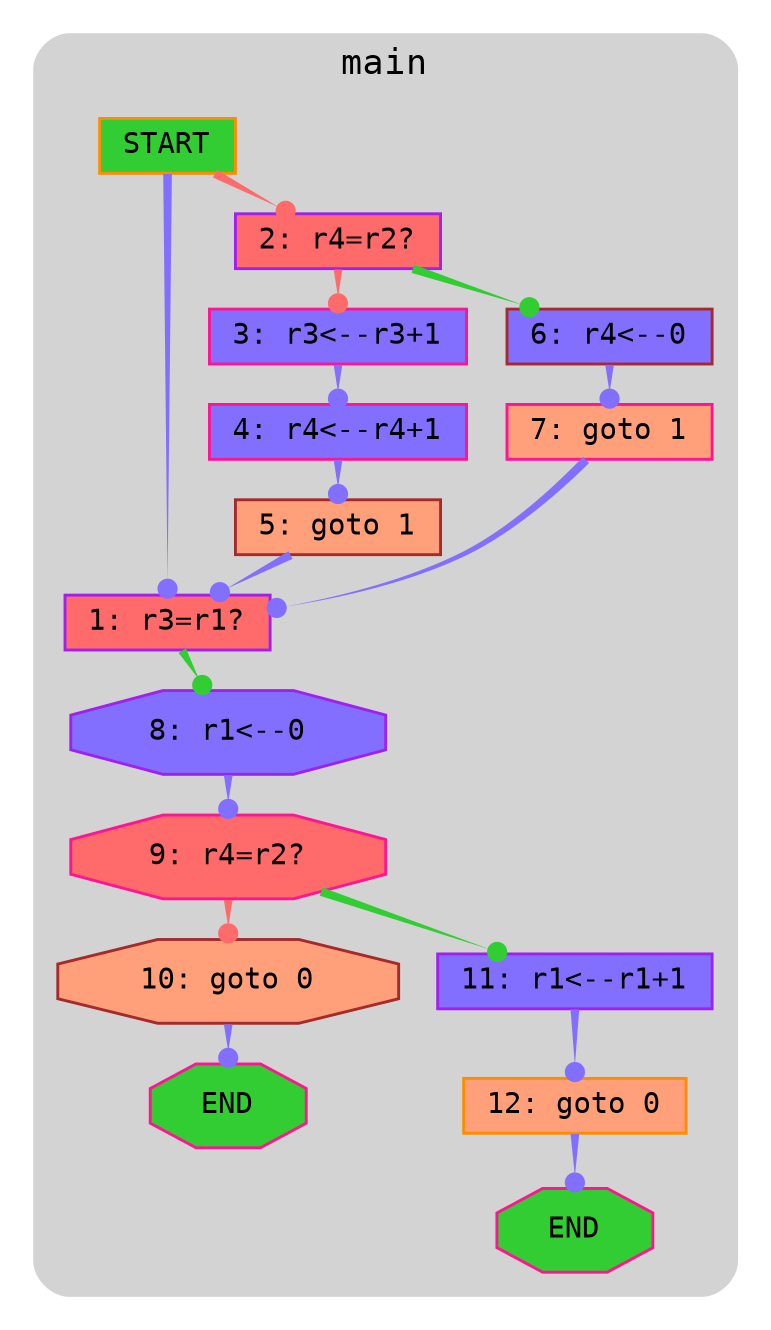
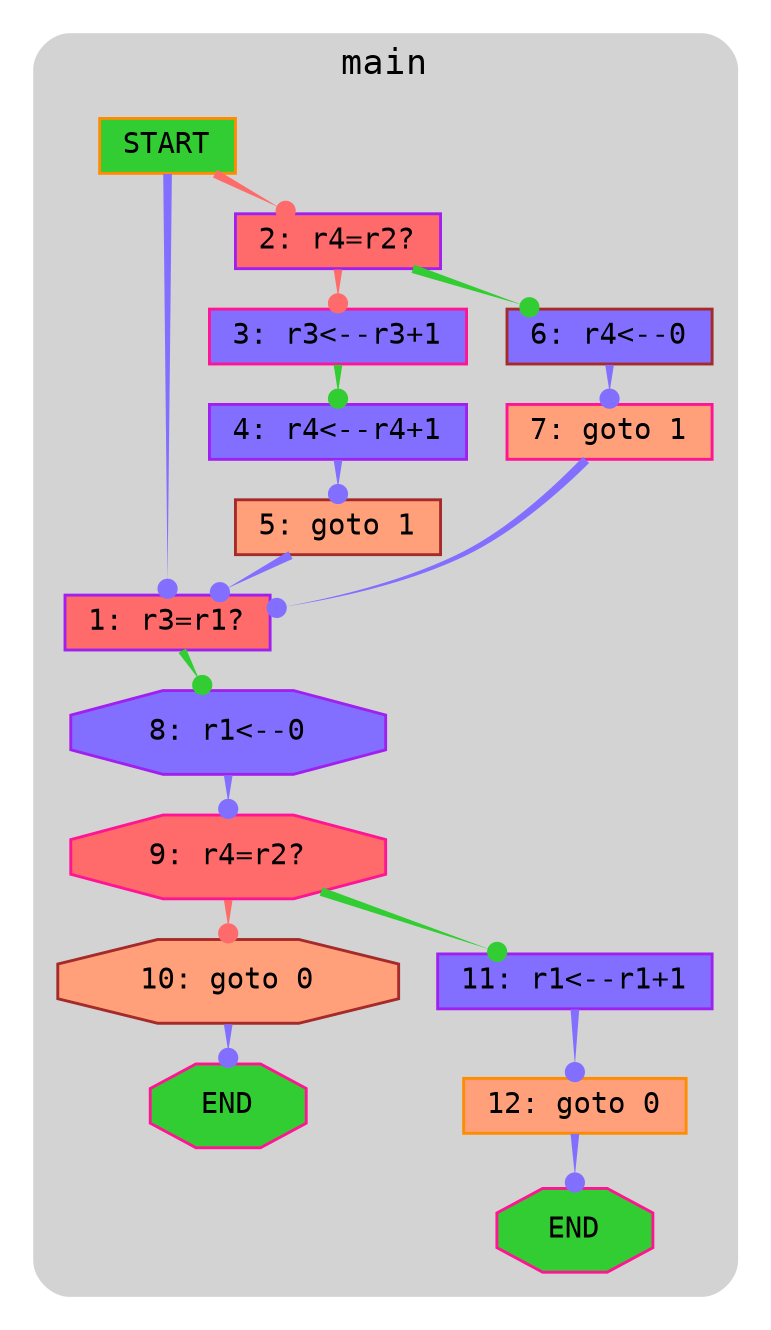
  strict digraph {
    clusterrank=local
    fontname=Monospace
    fontsize=12
    newrank=true
    nodesep=.2
    ranksep=0.2
    remincross=true
    node [color=purple fillcolor=slateblue1 fontname=Monospace fontsize=10 group=g0 shape=box style=filled]
    edge [arrowhead=dot arrowsize=.5 arrowtail=open color=slateblue1 penwidth=3 style=tapered]
    n1 [color=darkorange fillcolor=limegreen height=0.25 label=START width=0.25]
    n2 [fillcolor=indianred1 height=0.25 label="1: r3=r1?" width=0.25]
    n3 [fillcolor=indianred1 group=g1 height=0.25 label="2: r4=r2?" width=0.25]
    n4 [group=g4 height=0.25 label="8: r1<--0" shape=octagon width=0.25]
    n5 [color=deeppink group=g2 height=0.25 label="3: r3<--r3+1" width=0.25]
    n6 [color=brown group=g3 height=0.25 label="6: r4<--0" width=0.25]
    n7 [color=deeppink fillcolor=indianred1 group=g4 height=0.25 label="9: r4=r2?" shape=octagon width=0.25]
-   n8 [color=deeppink group=g2 height=0.25 label="4: r4<--r4+1" width=0.25]
+   n8 [group=g2 height=0.25 label="4: r4<--r4+1" width=0.25]
    n9 [color=deeppink fillcolor=lightsalmon group=g3 height=0.25 label="7: goto 1" width=0.25]
    n10 [color=brown fillcolor=lightsalmon group=g2 height=0.25 label="5: goto 1" width=0.25]
    n11 [color=brown fillcolor=lightsalmon group=g5 height=0.25 label="10: goto 0" shape=octagon width=0.25]
    n12 [group=g6 height=0.25 label="11: r1<--r1+1" width=0.25]
    n13 [color=deeppink fillcolor=limegreen height=0.25 label=END shape=octagon width=0.25]
    n14 [color=darkorange fillcolor=lightsalmon group=g6 height=0.25 label="12: goto 0" width=0.25]
    n15 [color=deeppink fillcolor=limegreen height=0.25 label=END shape=octagon width=0.25]
    subgraph cluster_1 {
      color=lightgray
      fillcolor=lightgray
      label=main
      style="filled,rounded"
      n1
      n2
      n3
      n4
      n5
      n6
      n7
      n8
      n9
      n10
      n11
      n12
      n13
      n14
      n15
    }
    n1 -> n2
    n1 -> n3 [color=indianred1]
    n2 -> n4 [color=limegreen]
    n3 -> n5 [color=indianred1]
    n3 -> n6 [color=limegreen]
    n4 -> n7
-   n5 -> n8
+   n5 -> n8 [color=limegreen]
    n6 -> n9
    n7 -> n11 [color=indianred1]
    n7 -> n12 [color=limegreen]
    n8 -> n10
    n9 -> n2
    n10 -> n2
    n11 -> n13
    n12 -> n14
    n14 -> n15
  }
